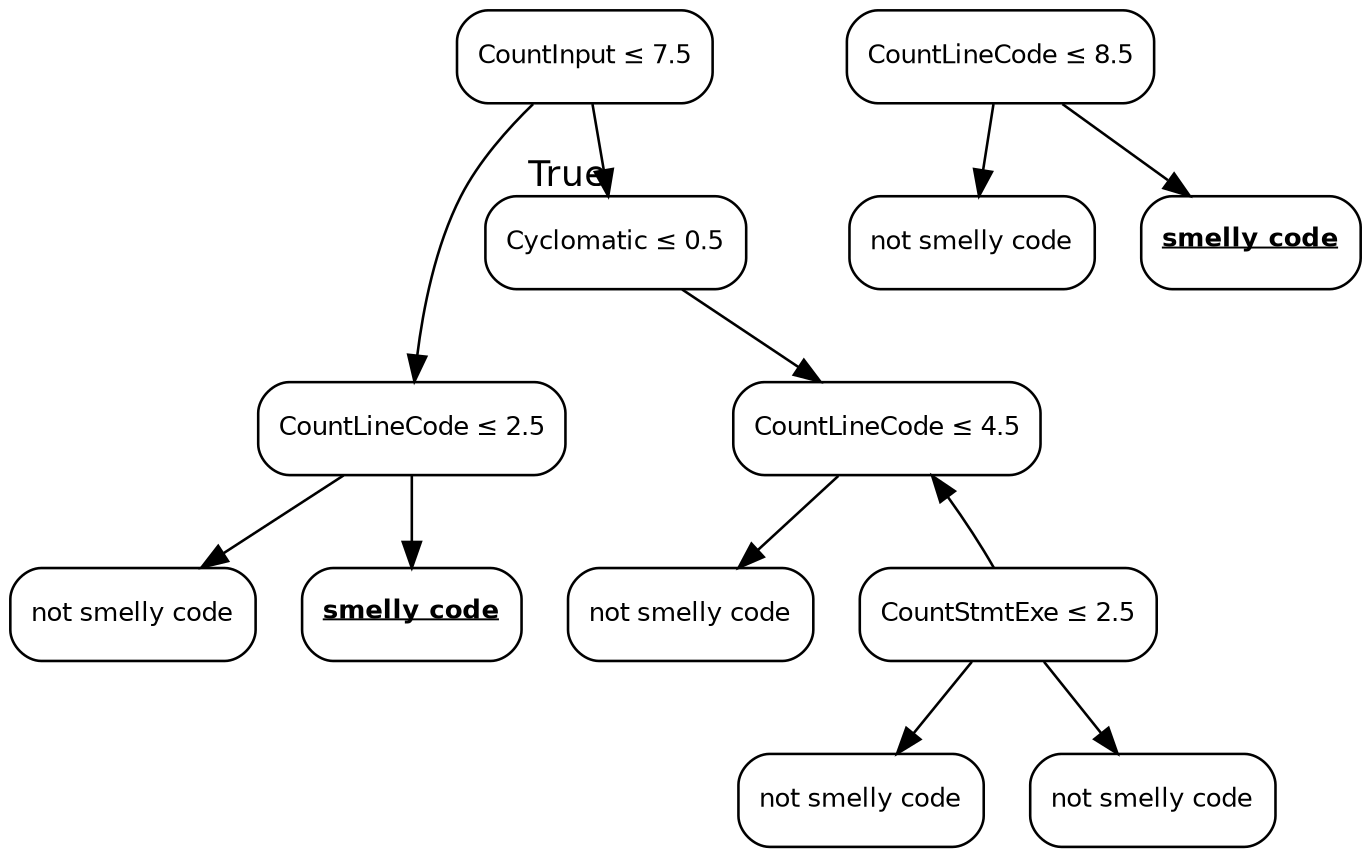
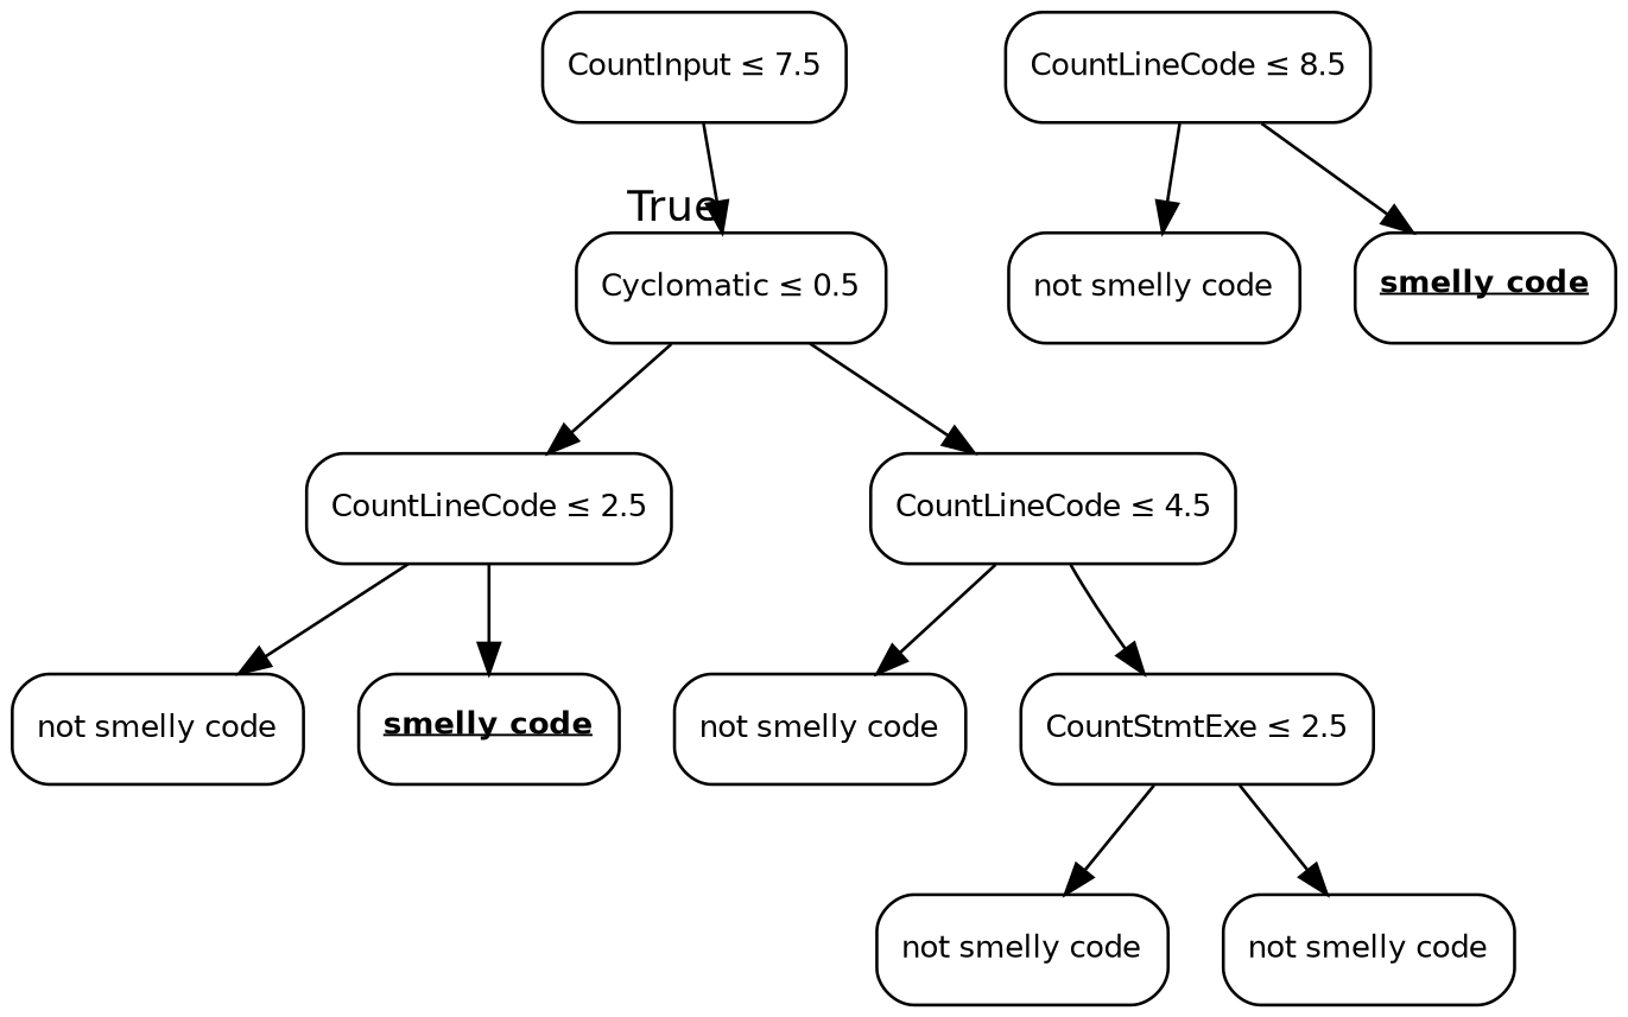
  digraph {
    node [color=black fontname=helvetica fontsize=10 shape=box style=rounded]
    edge [fontname=helvetica]
    n1 [label=<CountInput &le; 7.5> width=0.5]
    n2 [label=<Cyclomatic &le; 0.5> width=0.5]
    n3 [label=<CountLineCode &le; 2.5> width=0.5]
    n4 [label=<CountLineCode &le; 4.5> width=0.5]
    n5 [label=<CountLineCode &le; 8.5> width=0.5]
    n6 [label=<not smelly code> width=0.5]
    n7 [label=<<u><b>smelly code</b></u>> width=0.5]
    n8 [label=<not smelly code> width=0.5]
    n9 [label=<<u><b>smelly code</b></u>> width=0.5]
    n10 [label=<not smelly code> width=0.5]
    n11 [label=<CountStmtExe &le; 2.5> width=0.5]
    n12 [label=<not smelly code> width=0.5]
    n13 [label=<not smelly code> width=0.5]
    n1 -> n2 [headlabel=True labelangle=45 labeldistance=2.5]
-   n1 -> n3
+   n2 -> n3
    n2 -> n4
    n3 -> n8
    n3 -> n9
    n4 -> n10
-   n11 -> n4
+   n4 -> n11
    n5 -> n6
    n5 -> n7
    n11 -> n12
    n11 -> n13
  }
